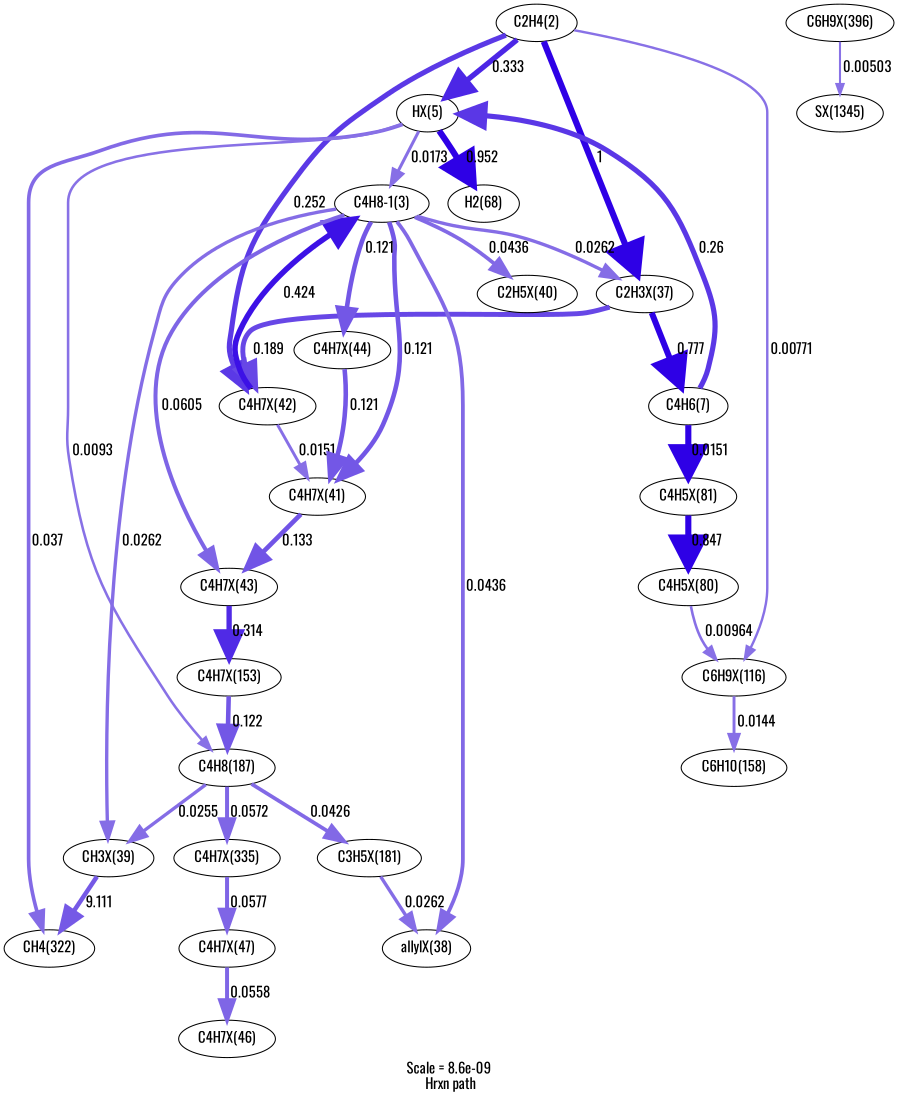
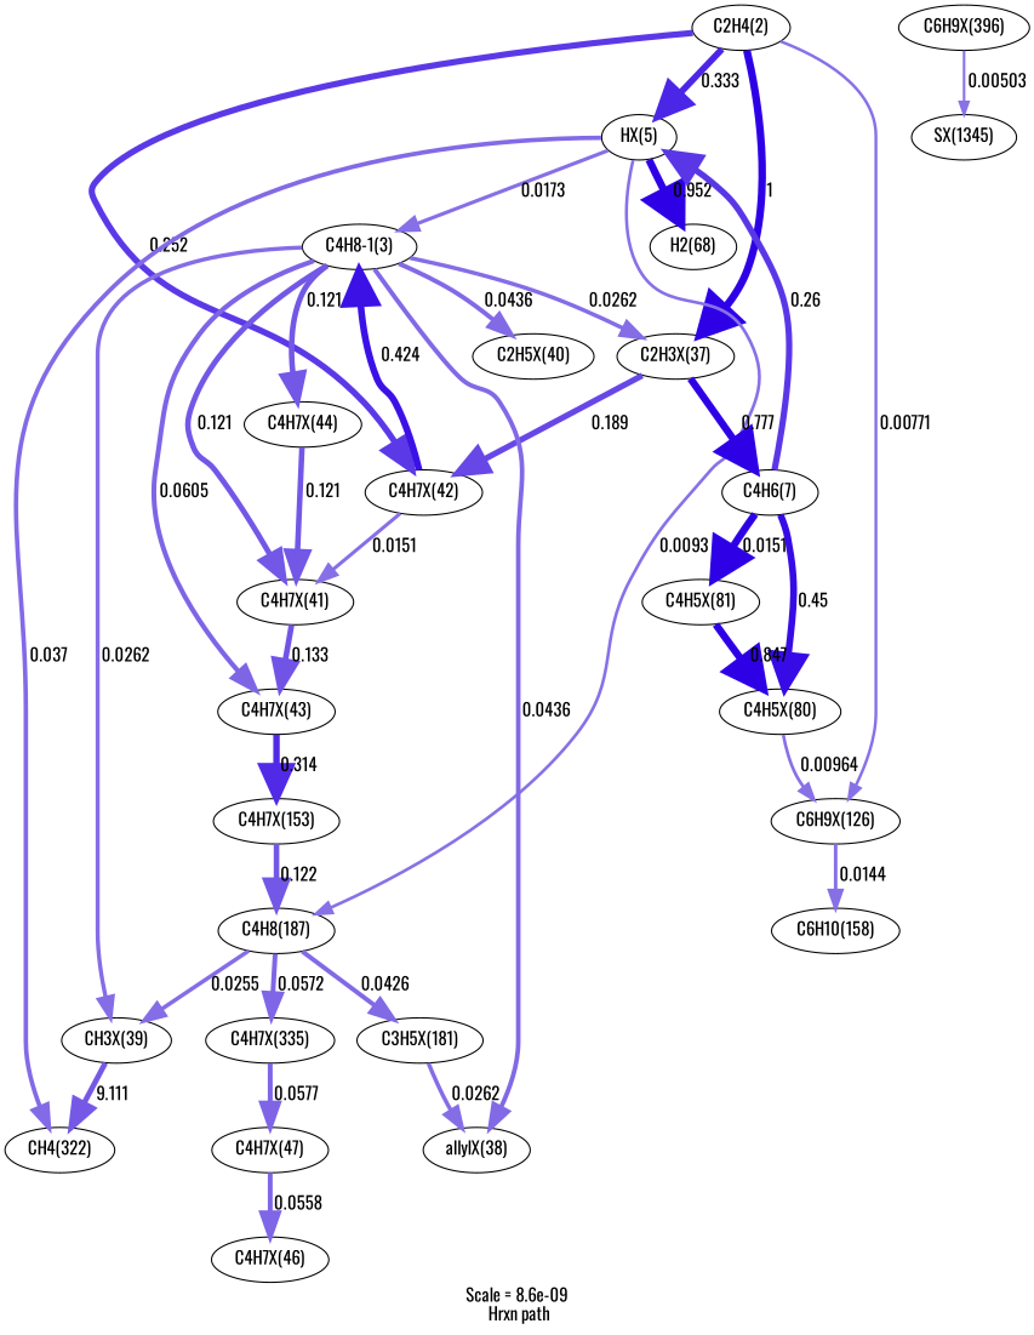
  digraph {
    fontname=Oswald
    label="Scale = 8.6e-09\l Hrxn path"
    node [fontname=Oswald]
    edge [arrowsize=1.62 color="0.7, 0.526, 0.9" fontname=Oswald style="setlinewidth(3.25)"]
    n1 [label="C2H4(2)"]
    n2 [label="HX(5)"]
    n3 [label="C2H3X(37)"]
    n4 [label="C4H7X(42)"]
-   n5 [label="C6H9X(116)"]
+   n5 [label="C6H9X(126)"]
    n6 [label="H2(68)"]
    n7 [label="C4H8-1(3)"]
    n8 [label="CH4(322)"]
    n9 [label="C4H8(187)"]
    n10 [label="C4H6(7)"]
    n11 [label="C4H7X(41)"]
    n12 [label="C6H10(158)"]
    n13 [label="C4H7X(43)"]
    n14 [label="C4H7X(44)"]
    n15 [label="allylX(38)"]
    n16 [label="C2H5X(40)"]
    n17 [label="CH3X(39)"]
    n18 [label="C3H5X(181)"]
    n19 [label="C4H7X(335)"]
    n20 [label="C4H5X(81)"]
    n21 [label="C4H5X(80)"]
    n22 [label="C4H7X(153)"]
    n23 [label="C4H7X(47)"]
    n24 [label="C4H7X(46)"]
    n25 [label="C6H9X(396)"]
    n26 [label="SX(1345)"]
    n1 -> n2 [arrowsize=2.59 color="0.7, 0.833, 0.9" label=" 0.333" style="setlinewidth(5.17)"]
    n1 -> n3 [arrowsize=3 color="0.7, 1.5, 0.9" label=" 1" style="setlinewidth(6)"]
    n1 -> n4 [arrowsize=2.48 color="0.7, 0.752, 0.9" label=" 0.252" style="setlinewidth(4.96)"]
    n1 -> n5 [arrowsize=1.16 color="0.7, 0.508, 0.9" label=" 0.00771" style="setlinewidth(2.33)"]
    n2 -> n6 [arrowsize=2.98 color="0.7, 1.45, 0.9" label=" 0.952" style="setlinewidth(5.96)"]
    n2 -> n7 [arrowsize=1.47 color="0.7, 0.517, 0.9" label=" 0.0173" style="setlinewidth(2.94)"]
    n2 -> n8 [arrowsize=1.76 color="0.7, 0.537, 0.9" label=" 0.037" style="setlinewidth(3.51)"]
    n2 -> n9 [arrowsize=1.23 color="0.7, 0.509, 0.9" label=" 0.0093" style="setlinewidth(2.47)"]
    n3 -> n4 [arrowsize=2.37 color="0.7, 0.689, 0.9" label=" 0.189" style="setlinewidth(4.74)"]
    n3 -> n10 [arrowsize=2.9 color="0.7, 1.28, 0.9" label=" 0.777" style="setlinewidth(5.81)"]
    n4 -> n7 [arrowsize=2.68 color="0.7, 0.924, 0.9" label=" 0.424" style="setlinewidth(5.35)"]
    n4 -> n11 [arrowsize=1.42 color="0.7, 0.515, 0.9" label=" 0.0151" style="setlinewidth(2.83)"]
    n5 -> n12 [arrowsize=1.4 color="0.7, 0.514, 0.9" label=" 0.0144" style="setlinewidth(2.8)"]
    n7 -> n3 [label=" 0.0262"]
    n7 -> n11 [arrowsize=2.2 color="0.7, 0.621, 0.9" label=" 0.121" style="setlinewidth(4.41)"]
    n7 -> n13 [arrowsize=1.94 color="0.7, 0.561, 0.9" label=" 0.0605" style="setlinewidth(3.88)"]
    n7 -> n14 [arrowsize=2.2 color="0.7, 0.621, 0.9" label=" 0.121" style="setlinewidth(4.41)"]
    n7 -> n15 [arrowsize=1.82 color="0.7, 0.544, 0.9" label=" 0.0436" style="setlinewidth(3.63)"]
    n7 -> n16 [arrowsize=1.82 color="0.7, 0.544, 0.9" label=" 0.0436" style="setlinewidth(3.63)"]
    n7 -> n17 [label=" 0.0262"]
    n9 -> n17 [label=" 0.0255" style="setlinewidth(3.23)"]
    n9 -> n18 [arrowsize=1.81 color="0.7, 0.543, 0.9" label=" 0.0426" style="setlinewidth(3.62)"]
    n9 -> n19 [arrowsize=1.92 color="0.7, 0.557, 0.9" label=" 0.0572" style="setlinewidth(3.84)"]
    n10 -> n2 [arrowsize=2.49 color="0.7, 0.76, 0.9" label=" 0.26" style="setlinewidth(4.98)"]
    n10 -> n20 [arrowsize=2.94 color="0.7, 1.35, 0.9" label=" 0.0151" style="setlinewidth(5.88)"]
+   n10 -> n21 [arrowsize=2.7 color="0.7, 0.95, 0.9" label=" 0.45" style="setlinewidth(5.4)"]
    n11 -> n13 [arrowsize=2.24 color="0.7, 0.633, 0.9" label=" 0.133" style="setlinewidth(4.48)"]
    n13 -> n22 [arrowsize=2.56 color="0.7, 0.814, 0.9" label=" 0.314" style="setlinewidth(5.13)"]
    n14 -> n11 [arrowsize=2.2 color="0.7, 0.621, 0.9" label=" 0.121" style="setlinewidth(4.4)"]
    n17 -> n8 [arrowsize=2.17 color="0.7, 0.611, 0.9" label=" 9.111" style="setlinewidth(4.34)"]
    n18 -> n15 [arrowsize=1.63 label=" 0.0262"]
    n19 -> n23 [arrowsize=1.92 color="0.7, 0.558, 0.9" label=" 0.0577" style="setlinewidth(3.85)"]
    n20 -> n21 [arrowsize=2.94 color="0.7, 1.35, 0.9" label=" 0.847" style="setlinewidth(5.87)"]
    n21 -> n5 [arrowsize=1.25 color="0.7, 0.51, 0.9" label=" 0.00964" style="setlinewidth(2.5)"]
    n22 -> n9 [arrowsize=2.21 color="0.7, 0.622, 0.9" label=" 0.122" style="setlinewidth(4.41)"]
    n23 -> n24 [arrowsize=1.91 color="0.7, 0.556, 0.9" label=" 0.0558" style="setlinewidth(3.82)"]
    n25 -> n26 [arrowsize=1 color="0.7, 0.505, 0.9" label=" 0.00503" style="setlinewidth(2)"]
  }
